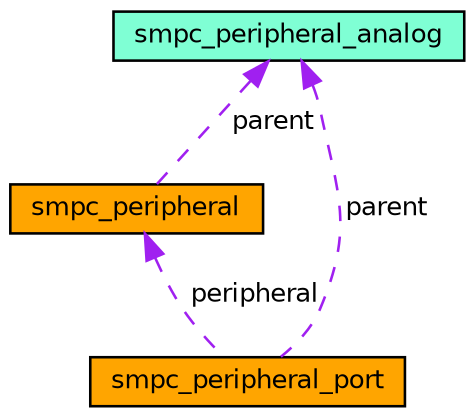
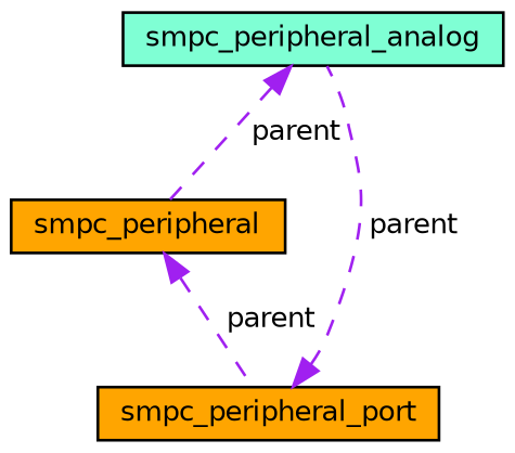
  digraph {
    node [color=black fillcolor=orange fontname=Helvetica fontsize=10 shape=record style=filled]
    edge [color=purple dir=back fontname=Helvetica fontsize=10 labelfontname=Helvetica labelfontsize=10 style=dashed]
    n1 [fillcolor=aquamarine fontcolor=black height=0.2 label=smpc_peripheral_analog width=0.4]
    n2 [height=0.2 label=smpc_peripheral width=0.4]
    n3 [height=0.2 label=smpc_peripheral_port width=0.4]
    n1 -> n2 [label=" parent"]
-   n2 -> n3 [label=" peripheral"]
-   n1 -> n3 [label=" parent"]
+   n2 -> n3 [label=" parent"]
+   n3 -> n1 [label=" parent"]
  }
